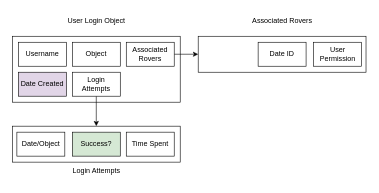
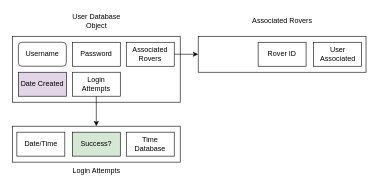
  <mxCell id="0" />
  <mxCell id="1" parent="0" />
  <mxCell id="2" value="" style="rounded=0;whiteSpace=wrap;html=1;" vertex="1" parent="1"><mxGeometry x="20" y="60" width="280" height="110" as="geometry" /></mxCell>
- <mxCell id="3" value="Username" style="rounded=0;whiteSpace=wrap;html=1;" vertex="1" parent="1"><mxGeometry x="30" y="70" width="80" height="40" as="geometry" /></mxCell>
- <mxCell id="4" value="User Login Object" style="text;html=1;strokeColor=none;fillColor=none;align=center;verticalAlign=middle;whiteSpace=wrap;rounded=0;" vertex="1" parent="1"><mxGeometry x="107.5" y="20" width="105" height="30" as="geometry" /></mxCell>
- <mxCell id="5" value="Object" style="rounded=0;whiteSpace=wrap;html=1;" vertex="1" parent="1"><mxGeometry x="120" y="70" width="80" height="40" as="geometry" /></mxCell>
+ <mxCell id="3" value="Username" style="whiteSpace=wrap;html=1;rounded=1;" vertex="1" parent="1"><mxGeometry x="30" y="70" width="80" height="40" as="geometry" /></mxCell>
+ <mxCell id="4" value="User Database Object" style="text;html=1;strokeColor=none;fillColor=none;align=center;verticalAlign=middle;whiteSpace=wrap;rounded=0;" vertex="1" parent="1"><mxGeometry x="107.5" y="20" width="105" height="30" as="geometry" /></mxCell>
+ <mxCell id="5" value="Password" style="rounded=0;whiteSpace=wrap;html=1;" vertex="1" parent="1"><mxGeometry x="120" y="70" width="80" height="40" as="geometry" /></mxCell>
  <mxCell id="6" style="edgeStyle=orthogonalEdgeStyle;rounded=0;orthogonalLoop=1;jettySize=auto;html=1;exitX=1;exitY=0.5;exitDx=0;exitDy=0;entryX=0;entryY=0.5;entryDx=0;entryDy=0;" edge="1" parent="1" source="7" target="14"><mxGeometry relative="1" as="geometry" /></mxCell>
  <mxCell id="7" value="Associated Rovers" style="rounded=0;whiteSpace=wrap;html=1;" vertex="1" parent="1"><mxGeometry x="210" y="70" width="80" height="40" as="geometry" /></mxCell>
  <mxCell id="8" style="edgeStyle=orthogonalEdgeStyle;rounded=0;orthogonalLoop=1;jettySize=auto;html=1;exitX=0.5;exitY=1;exitDx=0;exitDy=0;" edge="1" parent="1" source="2" target="2"><mxGeometry relative="1" as="geometry" /></mxCell>
  <mxCell id="9" style="edgeStyle=orthogonalEdgeStyle;rounded=0;orthogonalLoop=1;jettySize=auto;html=1;exitX=0.5;exitY=1;exitDx=0;exitDy=0;" edge="1" parent="1" source="2" target="2"><mxGeometry relative="1" as="geometry" /></mxCell>
  <mxCell id="10" value="Associated Rovers" style="text;html=1;strokeColor=none;fillColor=none;align=center;verticalAlign=middle;whiteSpace=wrap;rounded=0;" vertex="1" parent="1"><mxGeometry x="417.5" y="20" width="105" height="30" as="geometry" /></mxCell>
  <mxCell id="11" value="Date Created" style="rounded=0;whiteSpace=wrap;html=1;fillColor=#e1d5e7;" vertex="1" parent="1"><mxGeometry x="30" y="120" width="80" height="40" as="geometry" /></mxCell>
  <mxCell id="12" style="edgeStyle=orthogonalEdgeStyle;rounded=0;orthogonalLoop=1;jettySize=auto;html=1;entryX=0.5;entryY=0;entryDx=0;entryDy=0;" edge="1" parent="1" source="13" target="15"><mxGeometry relative="1" as="geometry" /></mxCell>
  <mxCell id="13" value="Login Attempts" style="rounded=0;whiteSpace=wrap;html=1;" vertex="1" parent="1"><mxGeometry x="120" y="120" width="80" height="40" as="geometry" /></mxCell>
  <mxCell id="14" value="" style="rounded=0;whiteSpace=wrap;html=1;" vertex="1" parent="1"><mxGeometry x="330" y="60" width="280" height="60" as="geometry" /></mxCell>
  <mxCell id="15" value="" style="rounded=0;whiteSpace=wrap;html=1;" vertex="1" parent="1"><mxGeometry x="20" y="210" width="280" height="60" as="geometry" /></mxCell>
- <mxCell id="16" value="Date ID" style="rounded=0;whiteSpace=wrap;html=1;" vertex="1" parent="1"><mxGeometry x="430" y="70" width="80" height="40" as="geometry" /></mxCell>
- <mxCell id="17" value="User Permission" style="rounded=0;whiteSpace=wrap;html=1;" vertex="1" parent="1"><mxGeometry x="522.5" y="70" width="80" height="40" as="geometry" /></mxCell>
- <mxCell id="18" value="Date/Object" style="rounded=0;whiteSpace=wrap;html=1;" vertex="1" parent="1"><mxGeometry x="27.5" y="220" width="80" height="40" as="geometry" /></mxCell>
+ <mxCell id="16" value="Rover ID" style="rounded=0;whiteSpace=wrap;html=1;" vertex="1" parent="1"><mxGeometry x="430" y="70" width="80" height="40" as="geometry" /></mxCell>
+ <mxCell id="17" value="User Associated" style="rounded=0;whiteSpace=wrap;html=1;" vertex="1" parent="1"><mxGeometry x="522.5" y="70" width="80" height="40" as="geometry" /></mxCell>
+ <mxCell id="18" value="Date/Time" style="rounded=0;whiteSpace=wrap;html=1;" vertex="1" parent="1"><mxGeometry x="27.5" y="220" width="80" height="40" as="geometry" /></mxCell>
  <mxCell id="19" value="Success?" style="rounded=0;whiteSpace=wrap;html=1;fillColor=#d5e8d4;" vertex="1" parent="1"><mxGeometry x="120" y="220" width="80" height="40" as="geometry" /></mxCell>
- <mxCell id="20" value="Time Spent" style="rounded=0;whiteSpace=wrap;html=1;" vertex="1" parent="1"><mxGeometry x="210" y="220" width="80" height="40" as="geometry" /></mxCell>
+ <mxCell id="20" value="Time Database" style="rounded=0;whiteSpace=wrap;html=1;" vertex="1" parent="1"><mxGeometry x="210" y="220" width="80" height="40" as="geometry" /></mxCell>
  <mxCell id="21" value="Login Attempts" style="text;html=1;strokeColor=none;fillColor=none;align=center;verticalAlign=middle;whiteSpace=wrap;rounded=0;" vertex="1" parent="1"><mxGeometry x="107.5" y="270" width="105" height="30" as="geometry" /></mxCell>
